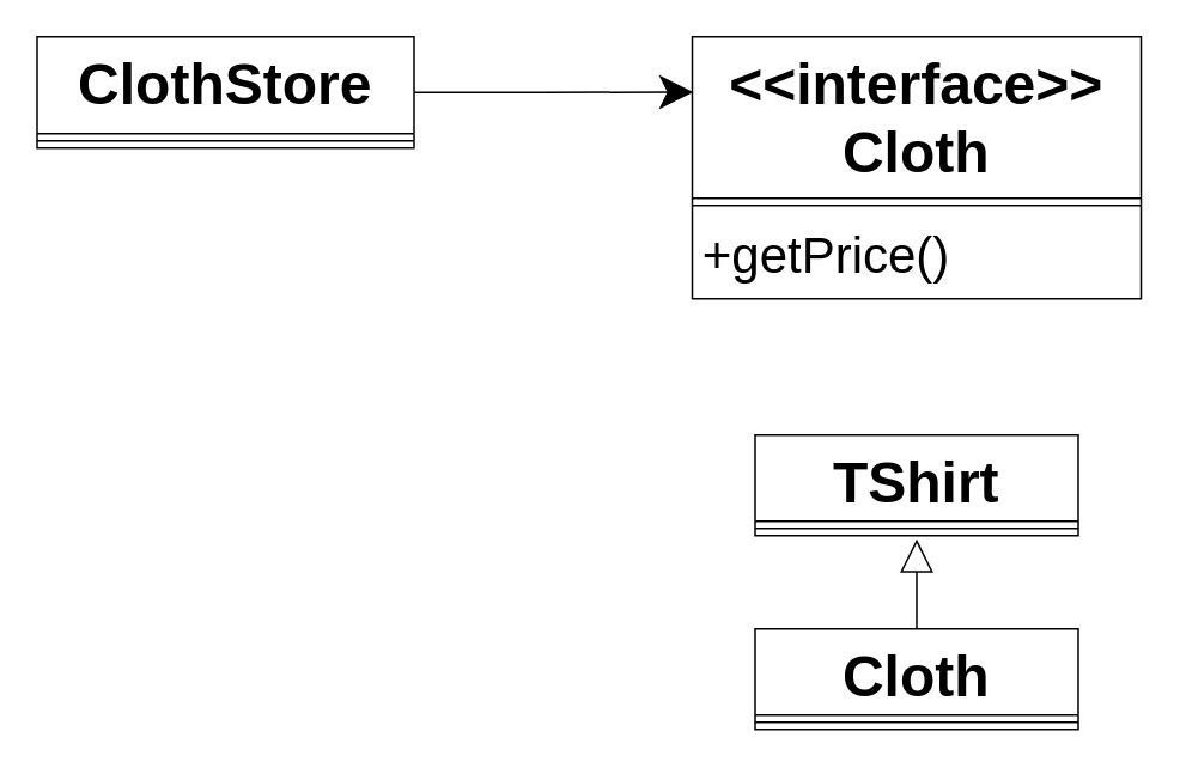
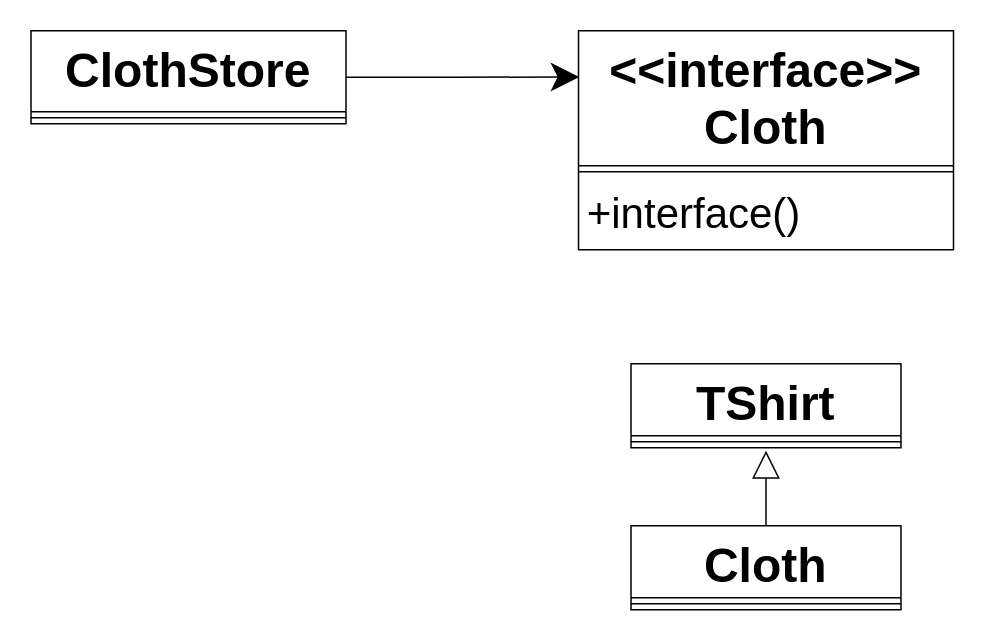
  <mxCell id="0" />
  <mxCell id="1" parent="0" />
  <mxCell id="2" style="edgeStyle=orthogonalEdgeStyle;rounded=0;orthogonalLoop=1;jettySize=auto;html=1;endArrow=classic;endFill=1;startSize=16;endSize=16;entryX=0.002;entryY=0.211;entryDx=0;entryDy=0;entryPerimeter=0;" edge="1" parent="1" source="3" target="5"><mxGeometry relative="1" as="geometry"><mxPoint x="380" y="51" as="targetPoint" /></mxGeometry></mxCell>
  <mxCell id="3" value="ClothStore" style="swimlane;fontStyle=1;align=center;verticalAlign=top;childLayout=stackLayout;horizontal=1;startSize=54;horizontalStack=0;resizeParent=1;resizeParentMax=0;resizeLast=0;collapsible=1;marginBottom=0;fontSize=32;" vertex="1" parent="1"><mxGeometry x="20" y="20" width="210" height="62" as="geometry" /></mxCell>
  <mxCell id="4" value="" style="line;strokeWidth=1;fillColor=none;align=left;verticalAlign=middle;spacingTop=-1;spacingLeft=3;spacingRight=3;rotatable=0;labelPosition=right;points=[];portConstraint=eastwest;" vertex="1" parent="3"><mxGeometry y="54" width="210" height="8" as="geometry" /></mxCell>
  <mxCell id="5" value="&lt;&lt;interface&gt;&gt;&#10;Cloth" style="swimlane;fontStyle=1;align=center;verticalAlign=top;childLayout=stackLayout;horizontal=1;startSize=90;horizontalStack=0;resizeParent=1;resizeParentMax=0;resizeLast=0;collapsible=1;marginBottom=0;fontSize=32;" vertex="1" parent="1"><mxGeometry x="385" y="20" width="250" height="146" as="geometry" /></mxCell>
  <mxCell id="6" value="" style="line;strokeWidth=1;fillColor=none;align=left;verticalAlign=middle;spacingTop=-1;spacingLeft=3;spacingRight=3;rotatable=0;labelPosition=right;points=[];portConstraint=eastwest;" vertex="1" parent="5"><mxGeometry y="90" width="250" height="8" as="geometry" /></mxCell>
- <mxCell id="7" value="+getPrice()" style="text;strokeColor=none;fillColor=none;align=left;verticalAlign=top;spacingLeft=4;spacingRight=4;overflow=hidden;rotatable=0;points=[[0,0.5],[1,0.5]];portConstraint=eastwest;fontSize=28;" vertex="1" parent="5"><mxGeometry y="98" width="250" height="48" as="geometry" /></mxCell>
+ <mxCell id="7" value="+interface()" style="text;strokeColor=none;fillColor=none;align=left;verticalAlign=top;spacingLeft=4;spacingRight=4;overflow=hidden;rotatable=0;points=[[0,0.5],[1,0.5]];portConstraint=eastwest;fontSize=28;" vertex="1" parent="5"><mxGeometry y="98" width="250" height="48" as="geometry" /></mxCell>
  <mxCell id="8" value="TShirt" style="swimlane;fontStyle=1;align=center;verticalAlign=top;childLayout=stackLayout;horizontal=1;startSize=48;horizontalStack=0;resizeParent=1;resizeParentMax=0;resizeLast=0;collapsible=1;marginBottom=0;fontSize=32;" vertex="1" parent="1"><mxGeometry x="420" y="242" width="180" height="56" as="geometry" /></mxCell>
  <mxCell id="9" value="" style="line;strokeWidth=1;fillColor=none;align=left;verticalAlign=middle;spacingTop=-1;spacingLeft=3;spacingRight=3;rotatable=0;labelPosition=right;points=[];portConstraint=eastwest;" vertex="1" parent="8"><mxGeometry y="48" width="180" height="8" as="geometry" /></mxCell>
  <mxCell id="10" style="edgeStyle=orthogonalEdgeStyle;rounded=0;orthogonalLoop=1;jettySize=auto;html=1;endArrow=block;endFill=0;endSize=16;startSize=16;" edge="1" parent="1" source="11"><mxGeometry relative="1" as="geometry"><mxPoint x="510" y="300" as="targetPoint" /></mxGeometry></mxCell>
  <mxCell id="11" value="Cloth" style="swimlane;fontStyle=1;align=center;verticalAlign=top;childLayout=stackLayout;horizontal=1;startSize=48;horizontalStack=0;resizeParent=1;resizeParentMax=0;resizeLast=0;collapsible=1;marginBottom=0;fontSize=32;" vertex="1" parent="1"><mxGeometry x="420" y="350" width="180" height="56" as="geometry" /></mxCell>
  <mxCell id="12" value="" style="line;strokeWidth=1;fillColor=none;align=left;verticalAlign=middle;spacingTop=-1;spacingLeft=3;spacingRight=3;rotatable=0;labelPosition=right;points=[];portConstraint=eastwest;" vertex="1" parent="11"><mxGeometry y="48" width="180" height="8" as="geometry" /></mxCell>
